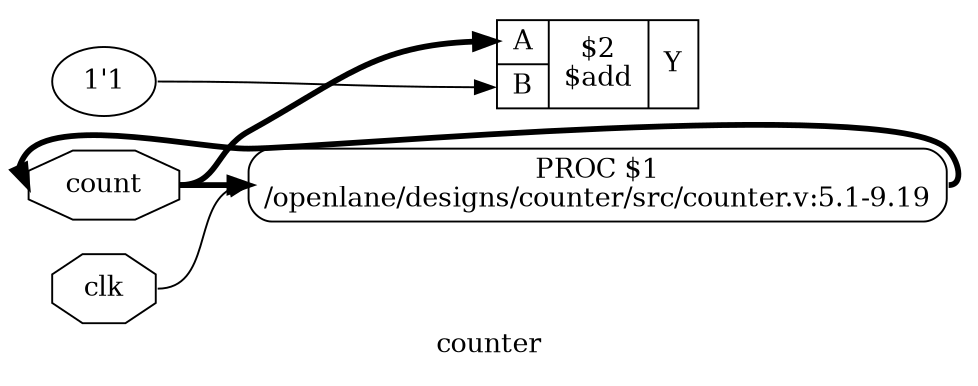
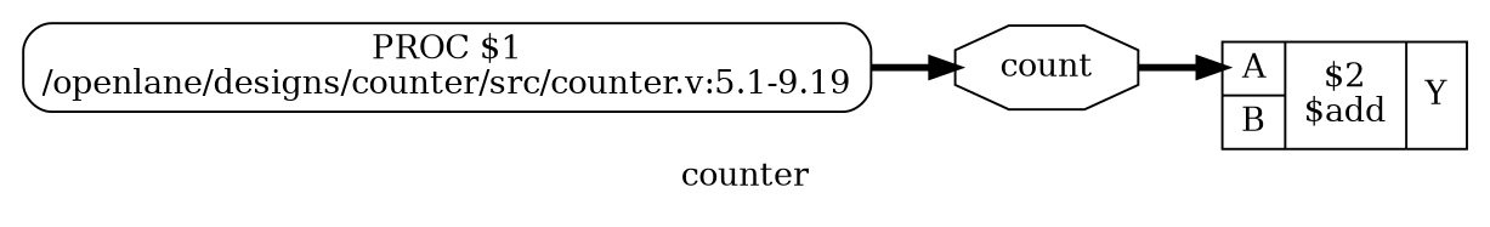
  digraph {
    label=counter
    rankdir=LR
    remincross=true
    node [shape=octagon]
    edge [color=black fontcolor=black headport=w style="setlinewidth(3)" tailport=e]
    n1 [color=black fontcolor=black label=count]
    n2 [label="{{<p6> A|<p7> B}|$2\n$add|{<p8> Y}}" shape=record]
    n3 [label="PROC $1\n/openlane/designs/counter/src/counter.v:5.1-9.19" shape=box style=rounded]
-   n4 [color=black fontcolor=black label=clk]
-   n5 [label="1'1" shape=""]
    n1 -> n2 [headport="p6:w"]
-   n1 -> n3
    n3 -> n1
-   n4 -> n3 [style=""]
-   n5 -> n2 [headport="p7:w" style=""]
  }
